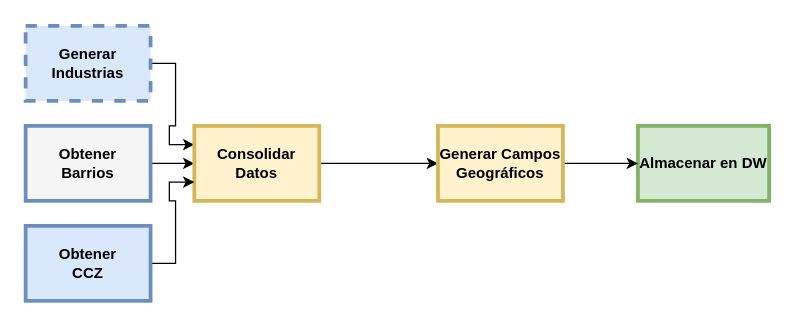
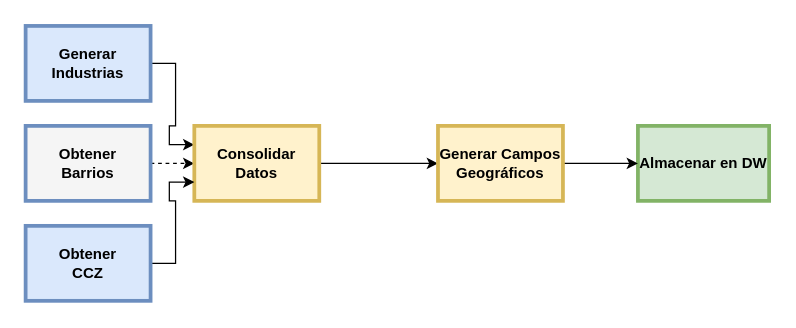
  <mxCell id="0" />
  <mxCell id="1" parent="0" />
  <mxCell id="2" style="edgeStyle=orthogonalEdgeStyle;rounded=0;orthogonalLoop=1;jettySize=auto;html=1;exitX=1;exitY=0.5;exitDx=0;exitDy=0;entryX=0;entryY=0.25;entryDx=0;entryDy=0;" edge="1" parent="1" source="3" target="8"><mxGeometry relative="1" as="geometry" /></mxCell>
- <mxCell id="3" value="Generar Industrias" style="whiteSpace=wrap;align=center;verticalAlign=middle;fontStyle=1;strokeWidth=3;fillColor=#dae8fc;strokeColor=#6c8ebf;dashed=1;" vertex="1" parent="1"><mxGeometry x="20" y="20" width="100" height="60" as="geometry" /></mxCell>
+ <mxCell id="3" value="Generar Industrias" style="whiteSpace=wrap;align=center;verticalAlign=middle;fontStyle=1;strokeWidth=3;fillColor=#dae8fc;strokeColor=#6c8ebf;" vertex="1" parent="1"><mxGeometry x="20" y="20" width="100" height="60" as="geometry" /></mxCell>
  <mxCell id="4" value="Almacenar en DW" style="whiteSpace=wrap;align=center;verticalAlign=middle;fontStyle=1;strokeWidth=3;fillColor=#d5e8d4;strokeColor=#82b366;" vertex="1" parent="1"><mxGeometry x="510" y="100" width="105" height="60" as="geometry" /></mxCell>
- <mxCell id="5" style="edgeStyle=orthogonalEdgeStyle;rounded=0;orthogonalLoop=1;jettySize=auto;html=1;exitX=1;exitY=0.5;exitDx=0;exitDy=0;entryX=0;entryY=0.5;entryDx=0;entryDy=0;" edge="1" parent="1" source="6" target="8"><mxGeometry relative="1" as="geometry" /></mxCell>
+ <mxCell id="5" style="edgeStyle=orthogonalEdgeStyle;rounded=0;orthogonalLoop=1;jettySize=auto;html=1;exitX=1;exitY=0.5;exitDx=0;exitDy=0;entryX=0;entryY=0.5;entryDx=0;entryDy=0;dashed=1;" edge="1" parent="1" source="6" target="8"><mxGeometry relative="1" as="geometry" /></mxCell>
  <mxCell id="6" value="Obtener&#10;Barrios" style="whiteSpace=wrap;align=center;verticalAlign=middle;fontStyle=1;strokeWidth=3;fillColor=#f5f5f5;strokeColor=#6c8ebf;" vertex="1" parent="1"><mxGeometry x="20" y="100" width="100" height="60" as="geometry" /></mxCell>
  <mxCell id="7" style="edgeStyle=orthogonalEdgeStyle;rounded=0;orthogonalLoop=1;jettySize=auto;html=1;exitX=1;exitY=0.5;exitDx=0;exitDy=0;entryX=0;entryY=0.5;entryDx=0;entryDy=0;" edge="1" parent="1" source="8" target="12"><mxGeometry relative="1" as="geometry" /></mxCell>
  <mxCell id="8" value="Consolidar&#10;Datos" style="whiteSpace=wrap;align=center;verticalAlign=middle;fontStyle=1;strokeWidth=3;fillColor=#fff2cc;strokeColor=#d6b656;" vertex="1" parent="1"><mxGeometry x="155" y="100" width="100" height="60" as="geometry" /></mxCell>
  <mxCell id="9" style="edgeStyle=orthogonalEdgeStyle;rounded=0;orthogonalLoop=1;jettySize=auto;html=1;exitX=1;exitY=0.5;exitDx=0;exitDy=0;entryX=0;entryY=0.75;entryDx=0;entryDy=0;" edge="1" parent="1" source="10" target="8"><mxGeometry relative="1" as="geometry" /></mxCell>
  <mxCell id="10" value="Obtener&#10;CCZ" style="whiteSpace=wrap;align=center;verticalAlign=middle;fontStyle=1;strokeWidth=3;fillColor=#dae8fc;strokeColor=#6c8ebf;" vertex="1" parent="1"><mxGeometry x="20" y="180" width="100" height="60" as="geometry" /></mxCell>
  <mxCell id="11" style="edgeStyle=orthogonalEdgeStyle;rounded=0;orthogonalLoop=1;jettySize=auto;html=1;exitX=1;exitY=0.5;exitDx=0;exitDy=0;entryX=0;entryY=0.5;entryDx=0;entryDy=0;" edge="1" parent="1" source="12" target="4"><mxGeometry relative="1" as="geometry" /></mxCell>
  <mxCell id="12" value="Generar Campos Geográficos" style="whiteSpace=wrap;align=center;verticalAlign=middle;fontStyle=1;strokeWidth=3;fillColor=#fff2cc;strokeColor=#d6b656;" vertex="1" parent="1"><mxGeometry x="350" y="100" width="100" height="60" as="geometry" /></mxCell>
